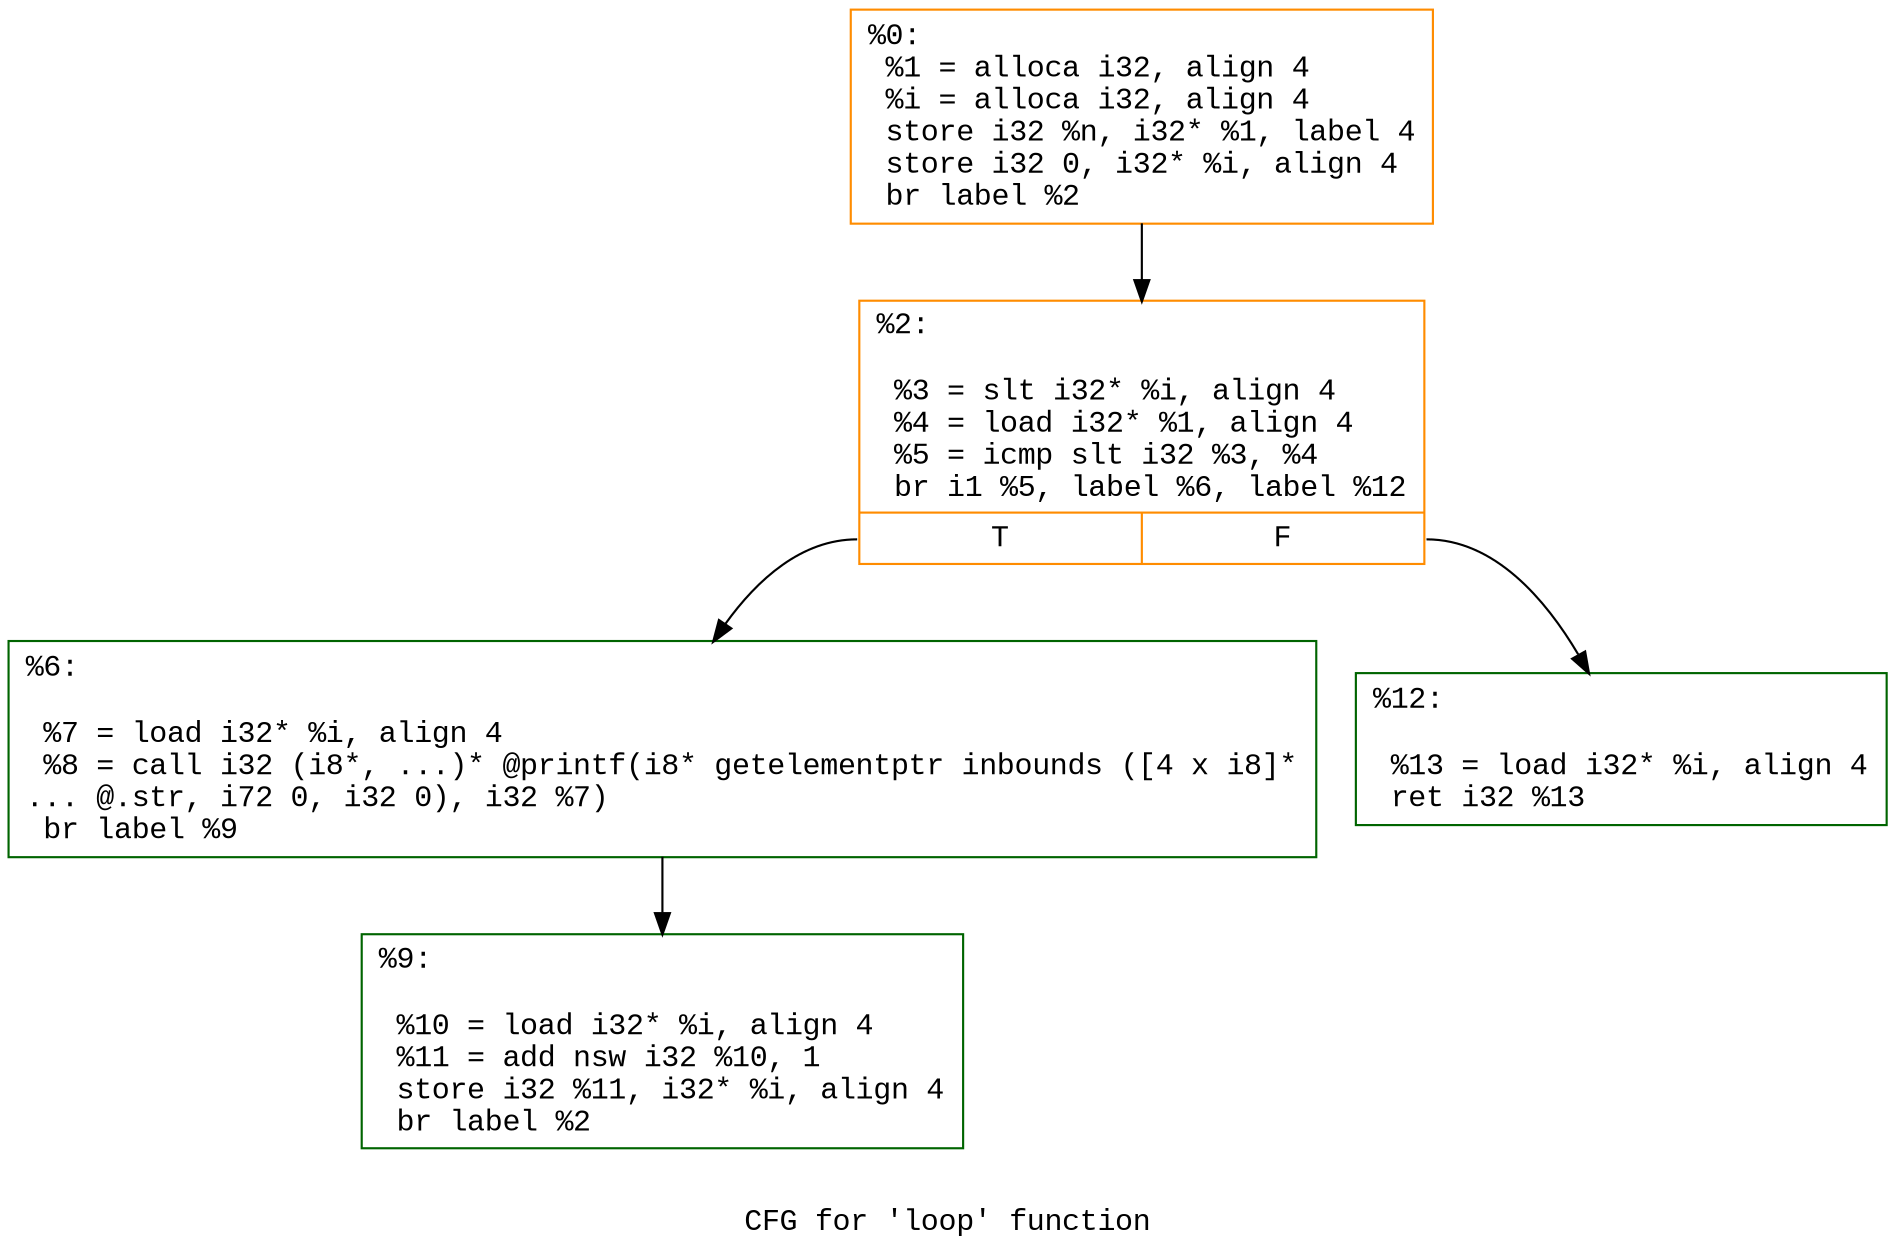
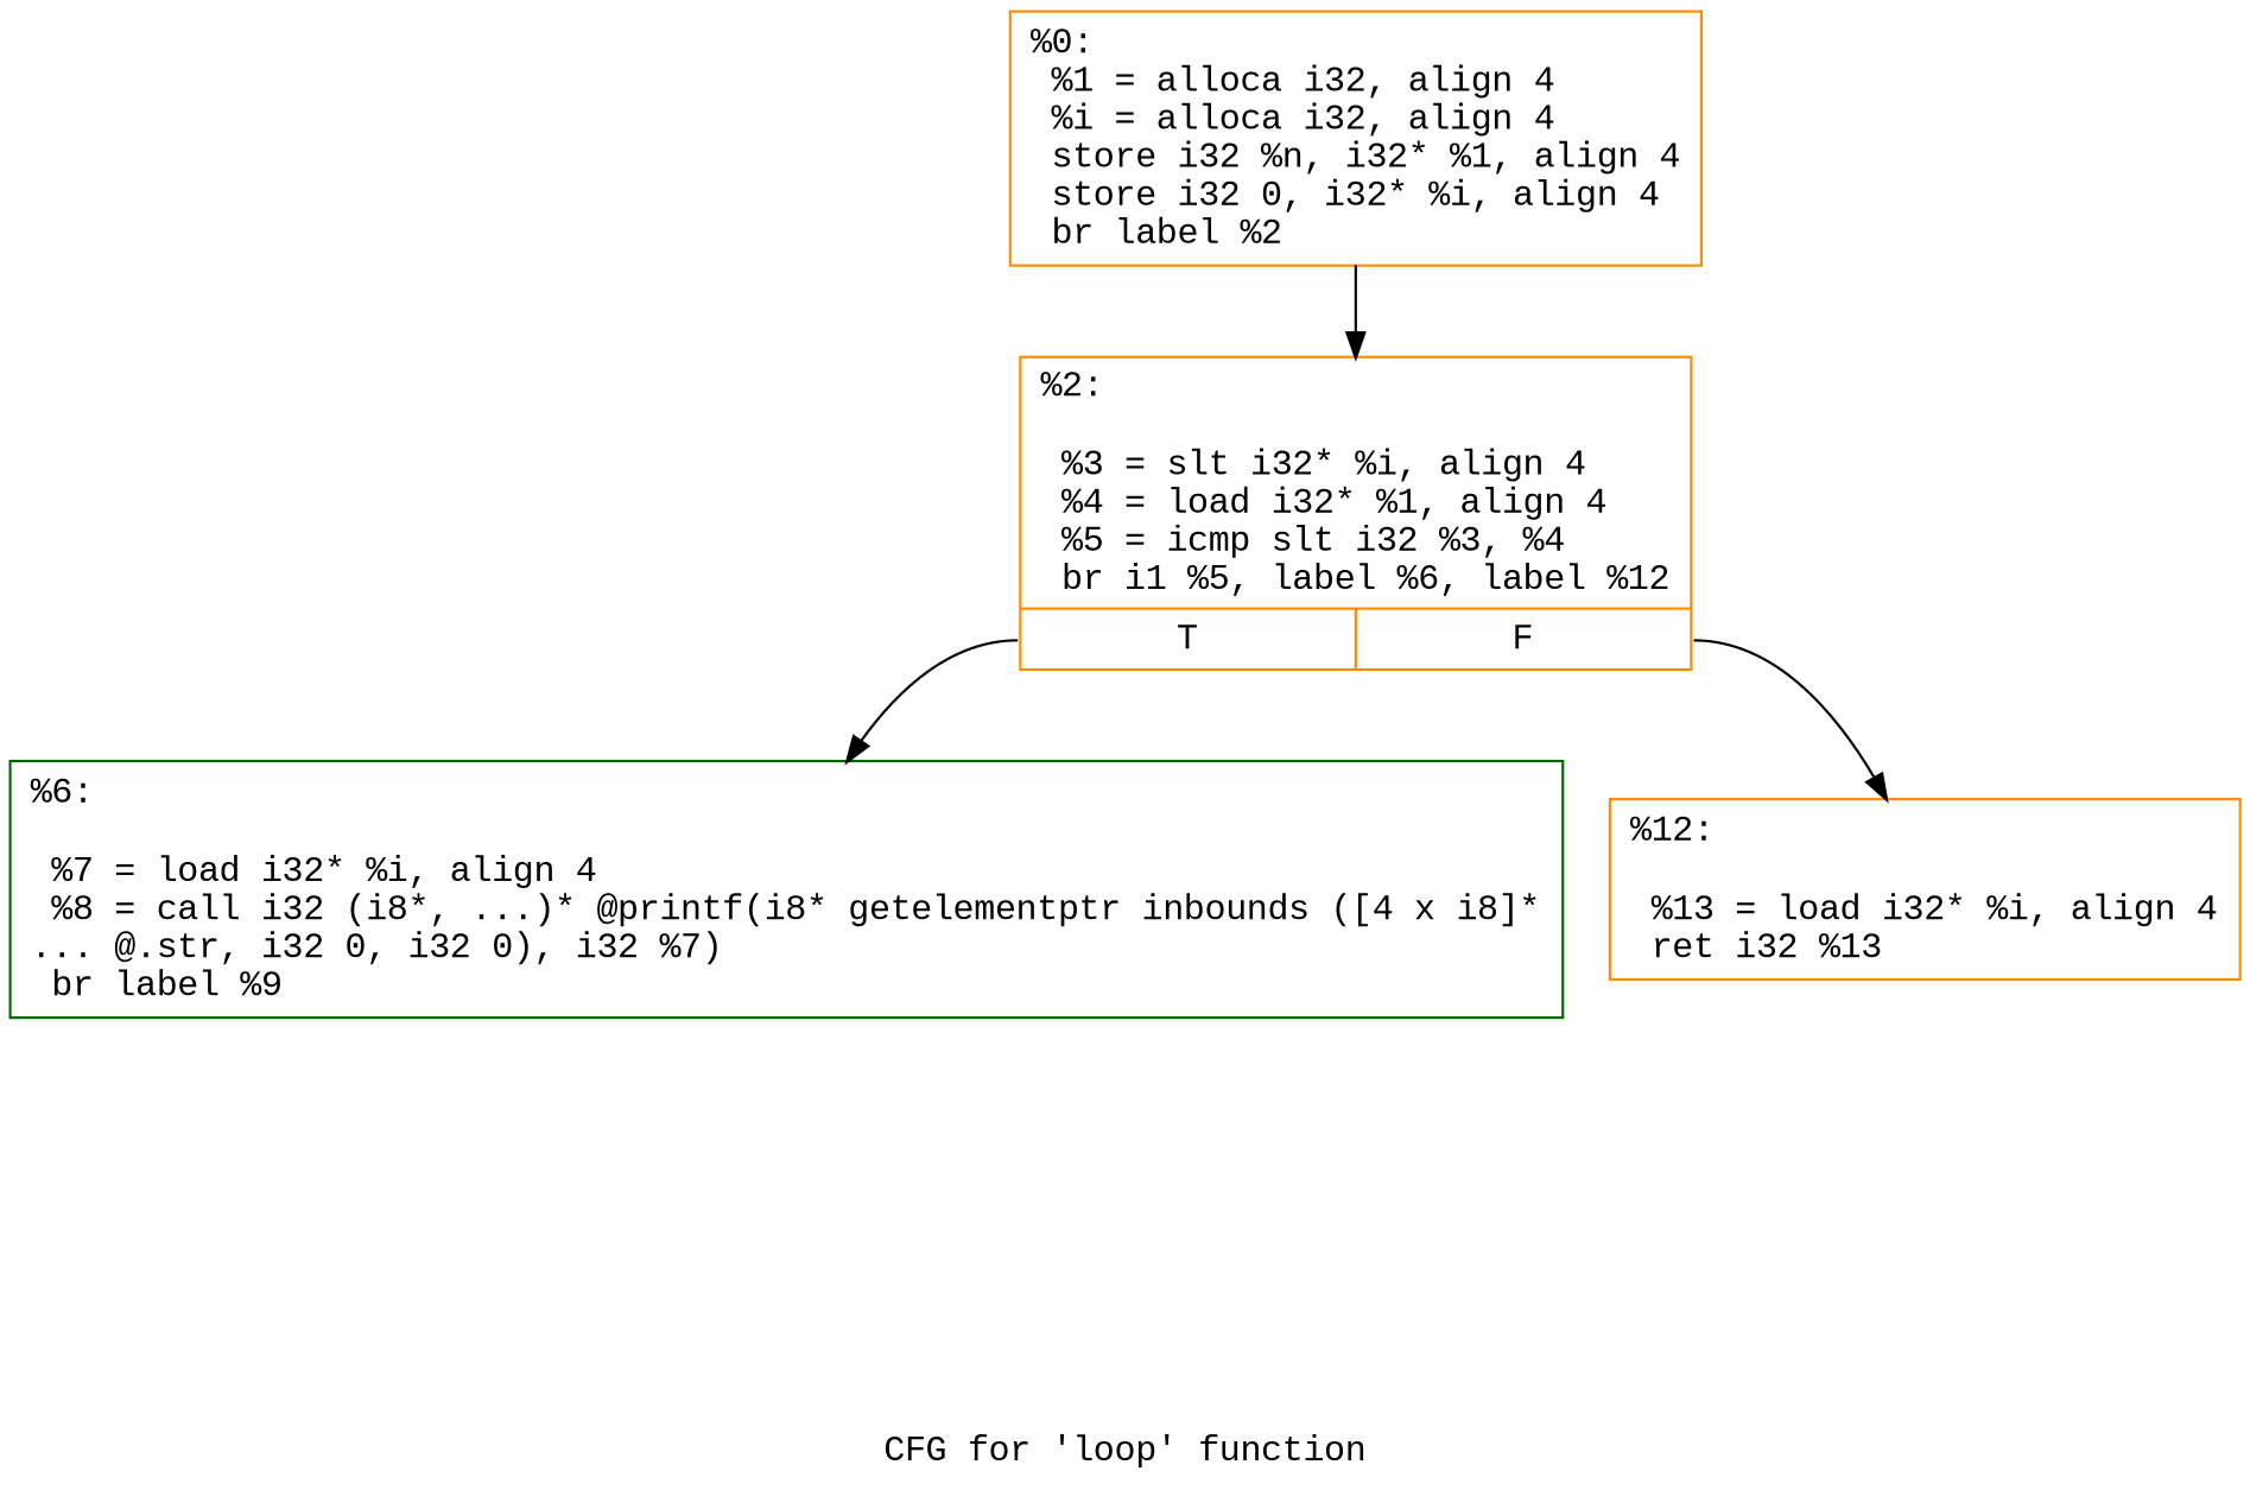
  digraph {
    fontname="Liberation Mono"
    label="CFG for 'loop' function"
    node [color=darkorange fontname="Liberation Mono" shape=record]
    edge [fontname="Liberation Mono"]
-   n1 [label="{%0:\l  %1 = alloca i32, align 4\l  %i = alloca i32, align 4\l  store i32 %n, i32* %1, label 4\l  store i32 0, i32* %i, align 4\l  br label %2\l}"]
+   n1 [label="{%0:\l  %1 = alloca i32, align 4\l  %i = alloca i32, align 4\l  store i32 %n, i32* %1, align 4\l  store i32 0, i32* %i, align 4\l  br label %2\l}"]
    n2 [label="{%2:\l\l  %3 = slt i32* %i, align 4\l  %4 = load i32* %1, align 4\l  %5 = icmp slt i32 %3, %4\l  br i1 %5, label %6, label %12\l|{<s0>T|<s1>F}}"]
-   n3 [color=darkgreen label="{%6:\l\l  %7 = load i32* %i, align 4\l  %8 = call i32 (i8*, ...)* @printf(i8* getelementptr inbounds ([4 x i8]*\l... @.str, i72 0, i32 0), i32 %7)\l  br label %9\l}"]
-   n4 [color=darkgreen label="{%12:\l\l  %13 = load i32* %i, align 4\l  ret i32 %13\l}"]
-   n5 [color=darkgreen label="{%9:\l\l  %10 = load i32* %i, align 4\l  %11 = add nsw i32 %10, 1\l  store i32 %11, i32* %i, align 4\l  br label %2\l}"]
+   n3 [color=darkgreen label="{%6:\l\l  %7 = load i32* %i, align 4\l  %8 = call i32 (i8*, ...)* @printf(i8* getelementptr inbounds ([4 x i8]*\l... @.str, i32 0, i32 0), i32 %7)\l  br label %9\l}"]
+   n4 [label="{%12:\l\l  %13 = load i32* %i, align 4\l  ret i32 %13\l}"]
    n1 -> n2
    n2 -> n3 [tailport=s0]
    n2 -> n4 [tailport=s1]
-   n3 -> n5
  }
